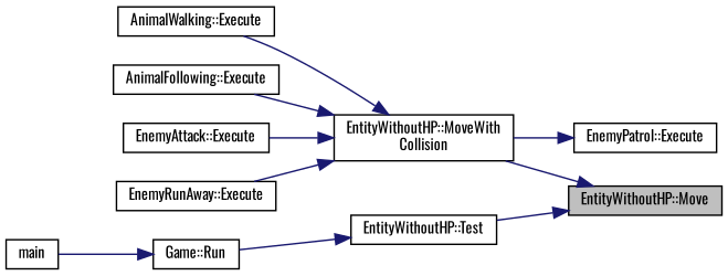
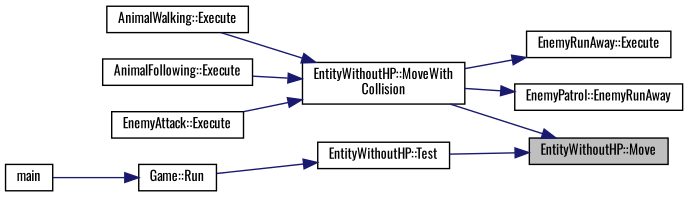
  digraph {
    fontname=Oswald
    rankdir=RL
    node [color=black fontname=Oswald fontsize=10 shape=record]
    edge [color=midnightblue dir=back fontname=Oswald fontsize=10 labelfontname=Helvetica labelfontsize=10 style=solid]
    n1 [fillcolor=grey75 fontcolor=black height=0.2 label="EntityWithoutHP::Move" style=filled width=0.4]
    n2 [height=0.2 label="EntityWithoutHP::MoveWith\lCollision" width=0.4]
    n3 [height=0.2 label="EntityWithoutHP::Test" width=0.4]
    n4 [height=0.2 label="AnimalWalking::Execute" width=0.4]
    n5 [height=0.2 label="AnimalFollowing::Execute" width=0.4]
    n6 [height=0.2 label="EnemyAttack::Execute" width=0.4]
    n7 [height=0.2 label="EnemyRunAway::Execute" width=0.4]
    n8 [height=0.2 label="Game::Run" width=0.4]
-   n9 [height=0.2 label="EnemyPatrol::Execute" width=0.4]
+   n9 [height=0.2 label="EnemyPatrol::EnemyRunAway" width=0.4]
    n10 [height=0.2 label=main width=0.4]
    n1 -> n2
    n1 -> n3
    n2 -> n4
    n2 -> n5
    n2 -> n6
-   n2 -> n7
+   n7 -> n2
    n3 -> n8
    n8 -> n10
    n9 -> n2
  }
